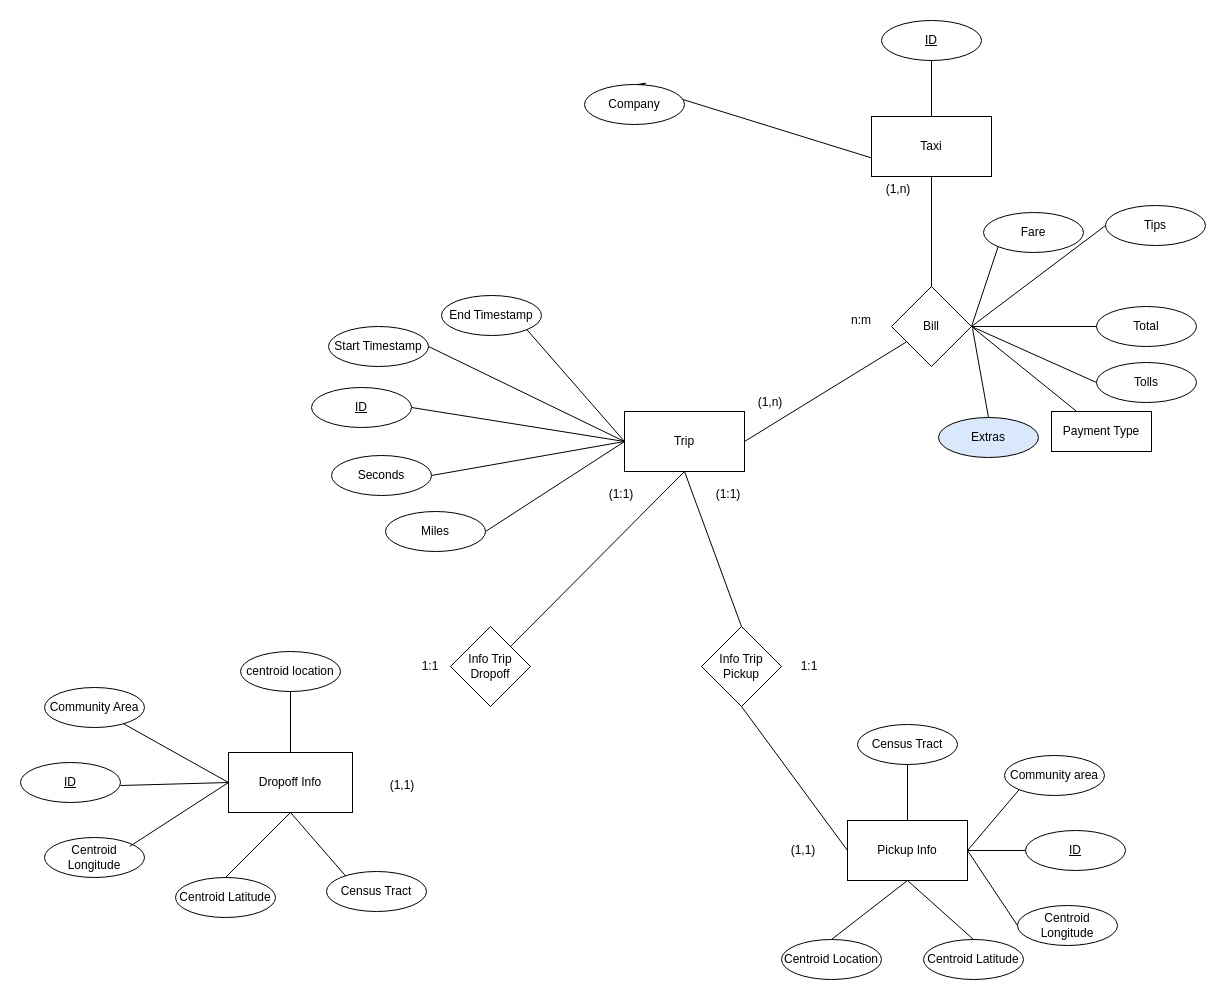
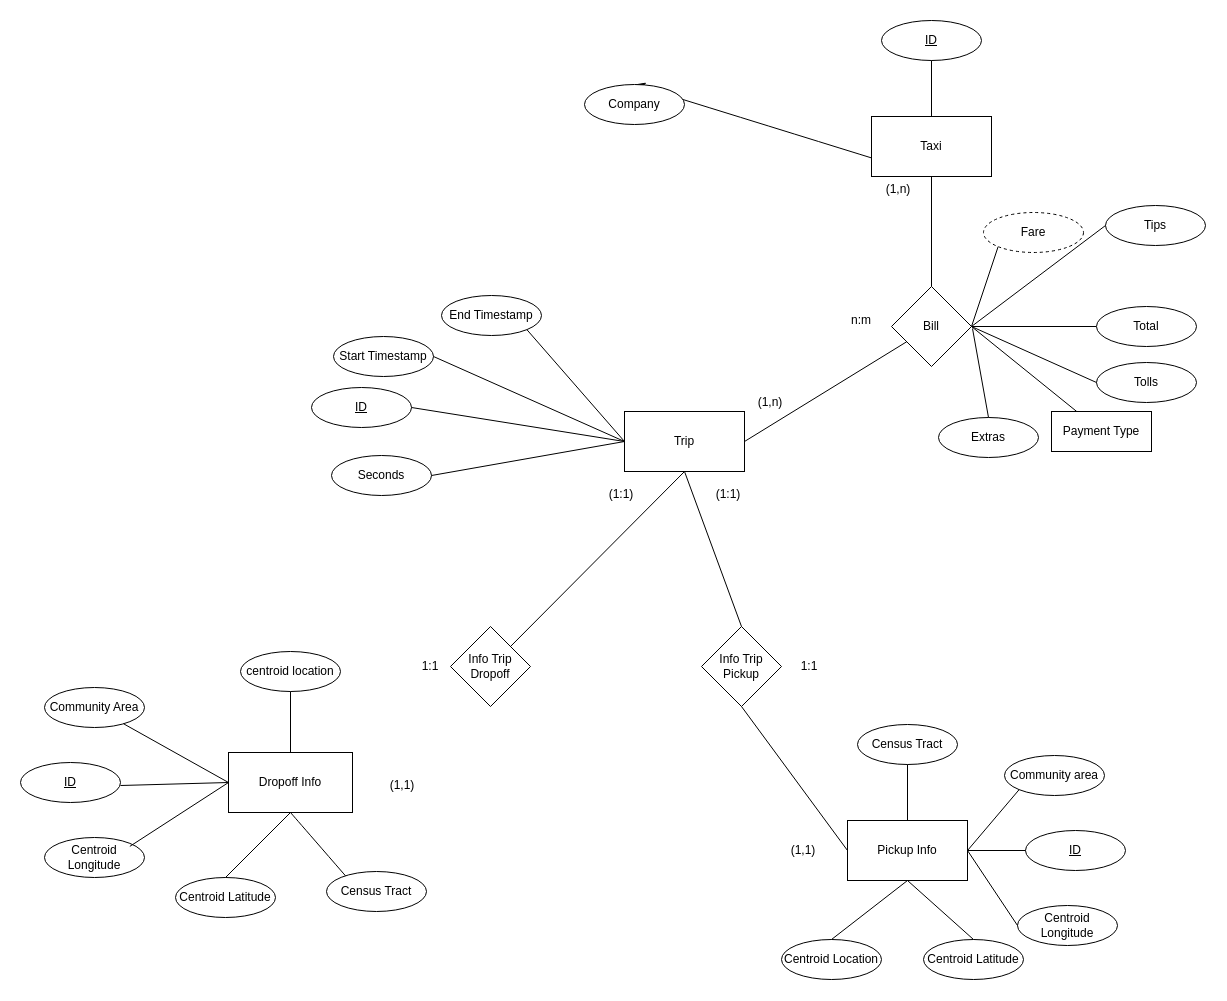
  <mxCell id="0" />
  <mxCell id="1" parent="0" />
  <mxCell id="2" value="Trip" style="rounded=0;whiteSpace=wrap;html=1;" vertex="1" parent="1"><mxGeometry x="624" y="411" width="120" height="60" as="geometry" /></mxCell>
  <mxCell id="3" value="End Timestamp" style="ellipse;whiteSpace=wrap;html=1;align=center;" vertex="1" parent="1"><mxGeometry x="441" y="295" width="100" height="40" as="geometry" /></mxCell>
- <mxCell id="4" value="Start Timestamp" style="ellipse;whiteSpace=wrap;html=1;align=center;" vertex="1" parent="1"><mxGeometry x="328" y="326" width="100" height="40" as="geometry" /></mxCell>
+ <mxCell id="4" value="Start Timestamp" style="ellipse;whiteSpace=wrap;html=1;align=center;" vertex="1" parent="1"><mxGeometry x="333" y="336" width="100" height="40" as="geometry" /></mxCell>
  <mxCell id="5" value="ID" style="ellipse;whiteSpace=wrap;html=1;align=center;fontStyle=4;" vertex="1" parent="1"><mxGeometry x="311" y="387" width="100" height="40" as="geometry" /></mxCell>
  <mxCell id="6" value="Seconds" style="ellipse;whiteSpace=wrap;html=1;align=center;" vertex="1" parent="1"><mxGeometry x="331" y="455" width="100" height="40" as="geometry" /></mxCell>
- <mxCell id="7" value="Miles" style="ellipse;whiteSpace=wrap;html=1;align=center;" vertex="1" parent="1"><mxGeometry x="385" y="511" width="100" height="40" as="geometry" /></mxCell>
  <mxCell id="8" style="edgeStyle=none;curved=1;rounded=0;orthogonalLoop=1;jettySize=auto;html=1;exitX=0.5;exitY=1;exitDx=0;exitDy=0;entryX=0.5;entryY=0;entryDx=0;entryDy=0;fontSize=12;startSize=8;endSize=8;" edge="1" parent="1" source="9" target="10"><mxGeometry relative="1" as="geometry" /></mxCell>
  <mxCell id="9" value="Taxi" style="rounded=0;whiteSpace=wrap;html=1;" vertex="1" parent="1"><mxGeometry x="871" y="116" width="120" height="60" as="geometry" /></mxCell>
  <mxCell id="10" value="Company" style="ellipse;whiteSpace=wrap;html=1;align=center;" vertex="1" parent="1"><mxGeometry x="584" y="84" width="100" height="40" as="geometry" /></mxCell>
  <mxCell id="11" value="ID" style="ellipse;whiteSpace=wrap;html=1;align=center;fontStyle=4;" vertex="1" parent="1"><mxGeometry x="881" y="20" width="100" height="40" as="geometry" /></mxCell>
- <mxCell id="12" value="Fare" style="ellipse;whiteSpace=wrap;html=1;align=center;" vertex="1" parent="1"><mxGeometry x="983" y="212" width="100" height="40" as="geometry" /></mxCell>
+ <mxCell id="12" value="Fare" style="ellipse;whiteSpace=wrap;html=1;align=center;dashed=1;" vertex="1" parent="1"><mxGeometry x="983" y="212" width="100" height="40" as="geometry" /></mxCell>
  <mxCell id="13" value="Tips" style="ellipse;whiteSpace=wrap;html=1;align=center;" vertex="1" parent="1"><mxGeometry x="1105" y="205" width="100" height="40" as="geometry" /></mxCell>
  <mxCell id="14" value="Tolls" style="ellipse;whiteSpace=wrap;html=1;align=center;" vertex="1" parent="1"><mxGeometry x="1096" y="362" width="100" height="40" as="geometry" /></mxCell>
- <mxCell id="15" value="Extras" style="ellipse;whiteSpace=wrap;html=1;align=center;fillColor=#dae8fc;" vertex="1" parent="1"><mxGeometry x="938" y="417" width="100" height="40" as="geometry" /></mxCell>
+ <mxCell id="15" value="Extras" style="ellipse;whiteSpace=wrap;html=1;align=center;" vertex="1" parent="1"><mxGeometry x="938" y="417" width="100" height="40" as="geometry" /></mxCell>
  <mxCell id="16" value="Payment Type" style="whiteSpace=wrap;html=1;align=center;rounded=0;" vertex="1" parent="1"><mxGeometry x="1051" y="411" width="100" height="40" as="geometry" /></mxCell>
  <mxCell id="17" value="Pickup Info" style="rounded=0;whiteSpace=wrap;html=1;" vertex="1" parent="1"><mxGeometry x="847" y="820" width="120" height="60" as="geometry" /></mxCell>
  <mxCell id="18" value="Census Tract" style="ellipse;whiteSpace=wrap;html=1;align=center;" vertex="1" parent="1"><mxGeometry x="857" y="724" width="100" height="40" as="geometry" /></mxCell>
  <mxCell id="19" value="Community area" style="ellipse;whiteSpace=wrap;html=1;align=center;" vertex="1" parent="1"><mxGeometry x="1004" y="755" width="100" height="40" as="geometry" /></mxCell>
  <mxCell id="20" value="ID" style="ellipse;whiteSpace=wrap;html=1;align=center;fontStyle=4;" vertex="1" parent="1"><mxGeometry x="1025" y="830" width="100" height="40" as="geometry" /></mxCell>
  <mxCell id="21" value="Centroid Longitude" style="ellipse;whiteSpace=wrap;html=1;align=center;" vertex="1" parent="1"><mxGeometry x="1017" y="905" width="100" height="40" as="geometry" /></mxCell>
  <mxCell id="22" value="Centroid Latitude" style="ellipse;whiteSpace=wrap;html=1;align=center;" vertex="1" parent="1"><mxGeometry x="923" y="939" width="100" height="40" as="geometry" /></mxCell>
  <mxCell id="23" style="edgeStyle=none;curved=1;rounded=0;orthogonalLoop=1;jettySize=auto;html=1;entryX=0.5;entryY=1;entryDx=0;entryDy=0;fontSize=12;startSize=8;endSize=8;exitX=0.5;exitY=1;exitDx=0;exitDy=0;" edge="1" parent="1" source="24" target="25"><mxGeometry relative="1" as="geometry" /></mxCell>
  <mxCell id="24" value="Dropoff Info" style="rounded=0;whiteSpace=wrap;html=1;" vertex="1" parent="1"><mxGeometry x="228" y="752" width="124" height="60" as="geometry" /></mxCell>
  <mxCell id="25" value="Census Tract" style="ellipse;whiteSpace=wrap;html=1;align=center;" vertex="1" parent="1"><mxGeometry x="326" y="871" width="100" height="40" as="geometry" /></mxCell>
  <mxCell id="26" value="ID" style="ellipse;whiteSpace=wrap;html=1;align=center;fontStyle=4;" vertex="1" parent="1"><mxGeometry x="20" y="762" width="100" height="40" as="geometry" /></mxCell>
  <mxCell id="27" value="Community Area" style="ellipse;whiteSpace=wrap;html=1;align=center;" vertex="1" parent="1"><mxGeometry x="44" y="687" width="100" height="40" as="geometry" /></mxCell>
  <mxCell id="28" value="Centroid Latitude" style="ellipse;whiteSpace=wrap;html=1;align=center;" vertex="1" parent="1"><mxGeometry x="175" y="877" width="100" height="40" as="geometry" /></mxCell>
  <mxCell id="29" value="Centroid Longitude" style="ellipse;whiteSpace=wrap;html=1;align=center;" vertex="1" parent="1"><mxGeometry x="44" y="837" width="100" height="40" as="geometry" /></mxCell>
  <mxCell id="30" value="Bill" style="rhombus;whiteSpace=wrap;html=1;" vertex="1" parent="1"><mxGeometry x="891" y="286" width="80" height="80" as="geometry" /></mxCell>
  <mxCell id="31" value="Info Trip Dropoff" style="rhombus;whiteSpace=wrap;html=1;" vertex="1" parent="1"><mxGeometry x="450" y="626" width="80" height="80" as="geometry" /></mxCell>
  <mxCell id="32" value="Info Trip Pickup" style="rhombus;whiteSpace=wrap;html=1;" vertex="1" parent="1"><mxGeometry x="701" y="626" width="80" height="80" as="geometry" /></mxCell>
  <mxCell id="33" value="(1,1)" style="text;html=1;align=center;verticalAlign=middle;whiteSpace=wrap;rounded=0;" vertex="1" parent="1"><mxGeometry x="372" y="770" width="60" height="30" as="geometry" /></mxCell>
  <mxCell id="34" value="(1,1)" style="text;html=1;align=center;verticalAlign=middle;whiteSpace=wrap;rounded=0;" vertex="1" parent="1"><mxGeometry x="773" y="835" width="60" height="30" as="geometry" /></mxCell>
  <mxCell id="35" value="" style="endArrow=none;html=1;rounded=0;entryX=0.5;entryY=1;entryDx=0;entryDy=0;" edge="1" parent="1" source="9" target="11"><mxGeometry width="50" height="50" relative="1" as="geometry"><mxPoint x="931" y="95.289" as="sourcePoint" /><mxPoint x="931" y="45.289" as="targetPoint" /></mxGeometry></mxCell>
  <mxCell id="36" value="" style="endArrow=none;html=1;rounded=0;entryX=0.5;entryY=1;entryDx=0;entryDy=0;exitX=0.5;exitY=0;exitDx=0;exitDy=0;" edge="1" parent="1" source="30" target="9"><mxGeometry width="50" height="50" relative="1" as="geometry"><mxPoint x="898" y="240" as="sourcePoint" /><mxPoint x="948" y="190" as="targetPoint" /></mxGeometry></mxCell>
  <mxCell id="37" value="" style="endArrow=none;html=1;rounded=0;exitX=1;exitY=0.5;exitDx=0;exitDy=0;" edge="1" parent="1" source="2" target="30"><mxGeometry width="50" height="50" relative="1" as="geometry"><mxPoint x="804" y="450" as="sourcePoint" /><mxPoint x="854" y="400" as="targetPoint" /></mxGeometry></mxCell>
  <mxCell id="38" value="" style="endArrow=none;html=1;rounded=0;exitX=0.5;exitY=0;exitDx=0;exitDy=0;" edge="1" parent="1" source="15"><mxGeometry width="50" height="50" relative="1" as="geometry"><mxPoint x="922" y="409" as="sourcePoint" /><mxPoint x="972" y="328" as="targetPoint" /></mxGeometry></mxCell>
  <mxCell id="39" value="" style="endArrow=none;html=1;rounded=0;entryX=1;entryY=0.5;entryDx=0;entryDy=0;" edge="1" parent="1" source="16" target="30"><mxGeometry width="50" height="50" relative="1" as="geometry"><mxPoint x="1003" y="386" as="sourcePoint" /><mxPoint x="1053" y="336" as="targetPoint" /></mxGeometry></mxCell>
  <mxCell id="40" value="" style="endArrow=none;html=1;rounded=0;exitX=1;exitY=0.5;exitDx=0;exitDy=0;entryX=0;entryY=1;entryDx=0;entryDy=0;" edge="1" parent="1" source="30" target="12"><mxGeometry width="50" height="50" relative="1" as="geometry"><mxPoint x="956" y="303" as="sourcePoint" /><mxPoint x="1006" y="253" as="targetPoint" /></mxGeometry></mxCell>
  <mxCell id="41" value="" style="endArrow=none;html=1;rounded=0;exitX=1;exitY=0.5;exitDx=0;exitDy=0;entryX=0;entryY=0.5;entryDx=0;entryDy=0;" edge="1" parent="1" source="30" target="13"><mxGeometry width="50" height="50" relative="1" as="geometry"><mxPoint x="991" y="327" as="sourcePoint" /><mxPoint x="1041" y="277" as="targetPoint" /></mxGeometry></mxCell>
  <mxCell id="42" value="" style="endArrow=none;html=1;rounded=0;exitX=1;exitY=0.5;exitDx=0;exitDy=0;entryX=0;entryY=0.5;entryDx=0;entryDy=0;" edge="1" parent="1" source="30" target="44"><mxGeometry width="50" height="50" relative="1" as="geometry"><mxPoint x="1001" y="358" as="sourcePoint" /><mxPoint x="1091" y="326" as="targetPoint" /></mxGeometry></mxCell>
  <mxCell id="43" value="" style="endArrow=none;html=1;rounded=0;entryX=0;entryY=0.5;entryDx=0;entryDy=0;exitX=1;exitY=0.5;exitDx=0;exitDy=0;" edge="1" parent="1" source="30" target="14"><mxGeometry width="50" height="50" relative="1" as="geometry"><mxPoint x="996" y="385" as="sourcePoint" /><mxPoint x="1046" y="335" as="targetPoint" /></mxGeometry></mxCell>
  <mxCell id="44" value="Total" style="ellipse;whiteSpace=wrap;html=1;align=center;" vertex="1" parent="1"><mxGeometry x="1096" y="306" width="100" height="40" as="geometry" /></mxCell>
  <mxCell id="45" value="" style="endArrow=none;html=1;rounded=0;entryX=1;entryY=1;entryDx=0;entryDy=0;exitX=0;exitY=0.5;exitDx=0;exitDy=0;" edge="1" parent="1" source="2" target="3"><mxGeometry width="50" height="50" relative="1" as="geometry"><mxPoint x="627" y="411" as="sourcePoint" /><mxPoint x="677" y="361" as="targetPoint" /></mxGeometry></mxCell>
  <mxCell id="46" value="" style="endArrow=none;html=1;rounded=0;entryX=0;entryY=0.5;entryDx=0;entryDy=0;exitX=1;exitY=0.5;exitDx=0;exitDy=0;" edge="1" parent="1" source="4" target="2"><mxGeometry width="50" height="50" relative="1" as="geometry"><mxPoint x="517" y="470" as="sourcePoint" /><mxPoint x="567" y="420" as="targetPoint" /></mxGeometry></mxCell>
  <mxCell id="47" value="" style="endArrow=none;html=1;rounded=0;entryX=0;entryY=0.5;entryDx=0;entryDy=0;exitX=1;exitY=0.5;exitDx=0;exitDy=0;" edge="1" parent="1" source="5" target="2"><mxGeometry width="50" height="50" relative="1" as="geometry"><mxPoint x="477" y="474" as="sourcePoint" /><mxPoint x="527" y="424" as="targetPoint" /></mxGeometry></mxCell>
  <mxCell id="48" value="" style="endArrow=none;html=1;rounded=0;entryX=0;entryY=0.5;entryDx=0;entryDy=0;exitX=1;exitY=0.5;exitDx=0;exitDy=0;" edge="1" parent="1" source="6" target="2"><mxGeometry width="50" height="50" relative="1" as="geometry"><mxPoint x="511" y="481" as="sourcePoint" /><mxPoint x="561" y="431" as="targetPoint" /></mxGeometry></mxCell>
- <mxCell id="49" value="" style="endArrow=none;html=1;rounded=0;entryX=0;entryY=0.5;entryDx=0;entryDy=0;exitX=1;exitY=0.5;exitDx=0;exitDy=0;" edge="1" parent="1" source="7" target="2"><mxGeometry width="50" height="50" relative="1" as="geometry"><mxPoint x="523" y="526" as="sourcePoint" /><mxPoint x="573" y="476" as="targetPoint" /></mxGeometry></mxCell>
  <mxCell id="50" value="(1,n)" style="text;html=1;align=center;verticalAlign=middle;whiteSpace=wrap;rounded=0;" vertex="1" parent="1"><mxGeometry x="868" y="174" width="60" height="30" as="geometry" /></mxCell>
  <mxCell id="51" value="(1,n)" style="text;html=1;align=center;verticalAlign=middle;whiteSpace=wrap;rounded=0;" vertex="1" parent="1"><mxGeometry x="740" y="387" width="60" height="30" as="geometry" /></mxCell>
  <mxCell id="52" value="n:m" style="text;html=1;align=center;verticalAlign=middle;whiteSpace=wrap;rounded=0;" vertex="1" parent="1"><mxGeometry x="831" width="60" height="30" as="geometry" y="305" /></mxCell>
  <mxCell id="53" value="" style="endArrow=none;html=1;rounded=0;entryX=0;entryY=0.5;entryDx=0;entryDy=0;" edge="1" parent="1" source="27" target="24"><mxGeometry width="50" height="50" relative="1" as="geometry"><mxPoint x="129.355" y="724.142" as="sourcePoint" /><mxPoint x="212" y="702" as="targetPoint" /></mxGeometry></mxCell>
  <mxCell id="54" value="" style="endArrow=none;html=1;rounded=0;entryX=0;entryY=0.5;entryDx=0;entryDy=0;exitX=1;exitY=0.5;exitDx=0;exitDy=0;" edge="1" parent="1" target="24"><mxGeometry width="50" height="50" relative="1" as="geometry"><mxPoint x="120" y="785" as="sourcePoint" /><mxPoint x="192" y="771" as="targetPoint" /></mxGeometry></mxCell>
  <mxCell id="55" value="" style="endArrow=none;html=1;rounded=0;entryX=0;entryY=0.5;entryDx=0;entryDy=0;exitX=1;exitY=0;exitDx=0;exitDy=0;" edge="1" parent="1" target="24"><mxGeometry width="50" height="50" relative="1" as="geometry"><mxPoint x="129.355" y="845.858" as="sourcePoint" /><mxPoint x="197" y="796" as="targetPoint" /></mxGeometry></mxCell>
  <mxCell id="56" value="" style="endArrow=none;html=1;rounded=0;entryX=0.5;entryY=1;entryDx=0;entryDy=0;exitX=0.5;exitY=0;exitDx=0;exitDy=0;" edge="1" parent="1" source="28" target="24"><mxGeometry width="50" height="50" relative="1" as="geometry"><mxPoint x="192" y="882" as="sourcePoint" /><mxPoint x="242" y="832" as="targetPoint" /></mxGeometry></mxCell>
  <mxCell id="57" value="" style="endArrow=none;html=1;rounded=0;entryX=0.5;entryY=1;entryDx=0;entryDy=0;exitX=0.5;exitY=0;exitDx=0;exitDy=0;" edge="1" parent="1" source="17" target="18"><mxGeometry width="50" height="50" relative="1" as="geometry"><mxPoint x="844" y="824" as="sourcePoint" /><mxPoint x="894" y="774" as="targetPoint" /></mxGeometry></mxCell>
  <mxCell id="58" value="" style="endArrow=none;html=1;rounded=0;entryX=0;entryY=1;entryDx=0;entryDy=0;exitX=1;exitY=0.5;exitDx=0;exitDy=0;" edge="1" parent="1" source="17" target="19"><mxGeometry width="50" height="50" relative="1" as="geometry"><mxPoint x="938" y="820" as="sourcePoint" /><mxPoint x="988" y="770" as="targetPoint" /></mxGeometry></mxCell>
  <mxCell id="59" value="" style="endArrow=none;html=1;rounded=0;entryX=0;entryY=0.5;entryDx=0;entryDy=0;exitX=1;exitY=0.5;exitDx=0;exitDy=0;" edge="1" parent="1" source="17" target="20"><mxGeometry width="50" height="50" relative="1" as="geometry"><mxPoint x="963" y="937" as="sourcePoint" /><mxPoint x="1013" y="887" as="targetPoint" /></mxGeometry></mxCell>
  <mxCell id="60" value="" style="endArrow=none;html=1;rounded=0;entryX=0.5;entryY=1;entryDx=0;entryDy=0;exitX=0.5;exitY=0;exitDx=0;exitDy=0;" edge="1" parent="1" source="22" target="17"><mxGeometry width="50" height="50" relative="1" as="geometry"><mxPoint x="899" y="943" as="sourcePoint" /><mxPoint x="949" y="893" as="targetPoint" /></mxGeometry></mxCell>
  <mxCell id="61" value="" style="endArrow=none;html=1;rounded=0;entryX=1;entryY=0.5;entryDx=0;entryDy=0;exitX=0;exitY=0.5;exitDx=0;exitDy=0;" edge="1" parent="1" source="21" target="17"><mxGeometry width="50" height="50" relative="1" as="geometry"><mxPoint x="933" y="937" as="sourcePoint" /><mxPoint x="983" y="887" as="targetPoint" /></mxGeometry></mxCell>
  <mxCell id="62" value="" style="endArrow=none;html=1;rounded=0;entryX=0.5;entryY=1;entryDx=0;entryDy=0;exitX=1;exitY=0;exitDx=0;exitDy=0;" edge="1" parent="1" source="31" target="2"><mxGeometry width="50" height="50" relative="1" as="geometry"><mxPoint x="555" y="612" as="sourcePoint" /><mxPoint x="605" y="562" as="targetPoint" /></mxGeometry></mxCell>
  <mxCell id="63" value="" style="endArrow=none;html=1;rounded=0;entryX=0.5;entryY=1;entryDx=0;entryDy=0;exitX=0;exitY=0.5;exitDx=0;exitDy=0;" edge="1" parent="1" source="17" target="32"><mxGeometry width="50" height="50" relative="1" as="geometry"><mxPoint x="763" y="801" as="sourcePoint" /><mxPoint x="813" y="751" as="targetPoint" /></mxGeometry></mxCell>
  <mxCell id="64" value="" style="endArrow=none;html=1;rounded=0;exitX=0.5;exitY=0;exitDx=0;exitDy=0;entryX=0.5;entryY=1;entryDx=0;entryDy=0;" edge="1" parent="1" source="32" target="2"><mxGeometry width="50" height="50" relative="1" as="geometry"><mxPoint x="643" y="627" as="sourcePoint" /><mxPoint x="693" y="577" as="targetPoint" /></mxGeometry></mxCell>
  <mxCell id="65" value="1:1" style="text;html=1;align=center;verticalAlign=middle;whiteSpace=wrap;rounded=0;" vertex="1" parent="1"><mxGeometry x="400" y="651" width="60" height="30" as="geometry" /></mxCell>
  <mxCell id="66" value="1:1" style="text;html=1;align=center;verticalAlign=middle;whiteSpace=wrap;rounded=0;" vertex="1" parent="1"><mxGeometry x="779" y="651" width="60" height="30" as="geometry" /></mxCell>
  <mxCell id="67" value="Centroid Location" style="ellipse;whiteSpace=wrap;html=1;align=center;" vertex="1" parent="1"><mxGeometry x="781" y="939" width="100" height="40" as="geometry" /></mxCell>
  <mxCell id="68" value="centroid location" style="ellipse;whiteSpace=wrap;html=1;align=center;" vertex="1" parent="1"><mxGeometry x="240" y="651" width="100" height="40" as="geometry" /></mxCell>
  <mxCell id="69" value="" style="endArrow=none;html=1;rounded=0;entryX=0.5;entryY=1;entryDx=0;entryDy=0;exitX=0.5;exitY=0;exitDx=0;exitDy=0;" edge="1" parent="1" source="24" target="68"><mxGeometry width="50" height="50" relative="1" as="geometry"><mxPoint x="239" y="760" as="sourcePoint" /><mxPoint x="289" y="710" as="targetPoint" /></mxGeometry></mxCell>
  <mxCell id="70" value="" style="endArrow=none;html=1;rounded=0;entryX=0.5;entryY=1;entryDx=0;entryDy=0;exitX=0.5;exitY=0;exitDx=0;exitDy=0;" edge="1" parent="1" source="67" target="17"><mxGeometry width="50" height="50" relative="1" as="geometry"><mxPoint x="834" y="939" as="sourcePoint" /><mxPoint x="884" y="889" as="targetPoint" /></mxGeometry></mxCell>
  <mxCell id="71" value="(1:1)" style="text;html=1;align=center;verticalAlign=middle;whiteSpace=wrap;rounded=0;" vertex="1" parent="1"><mxGeometry x="591" y="479" width="60" height="30" as="geometry" /></mxCell>
  <mxCell id="72" value="(1:1)" style="text;html=1;align=center;verticalAlign=middle;whiteSpace=wrap;rounded=0;" vertex="1" parent="1"><mxGeometry x="698" y="479" width="60" height="30" as="geometry" /></mxCell>
